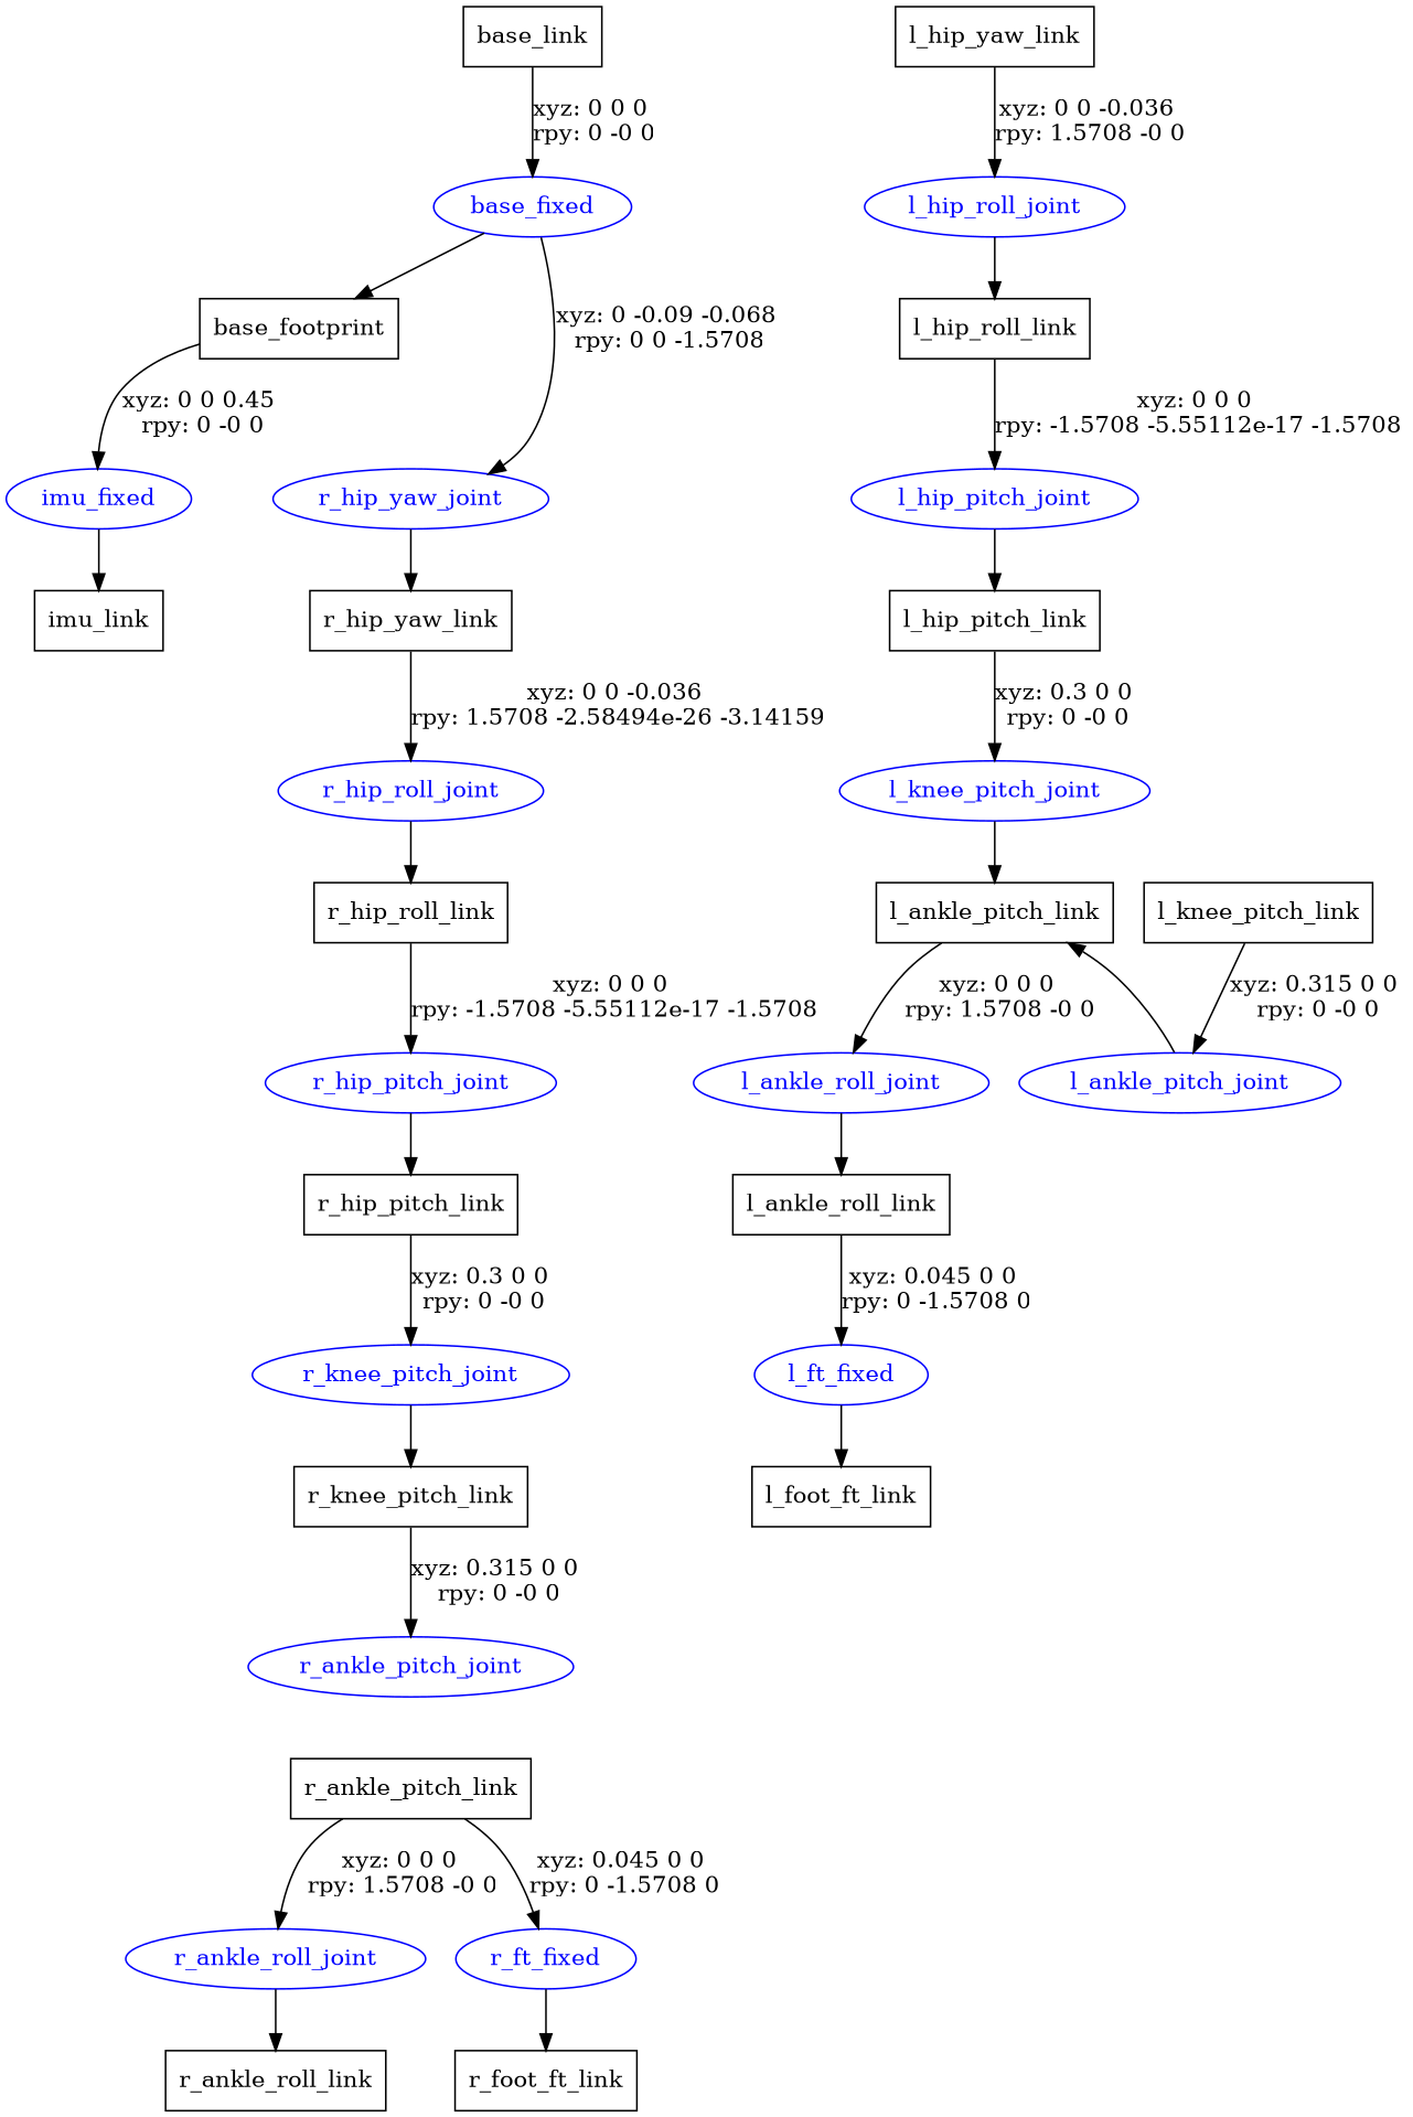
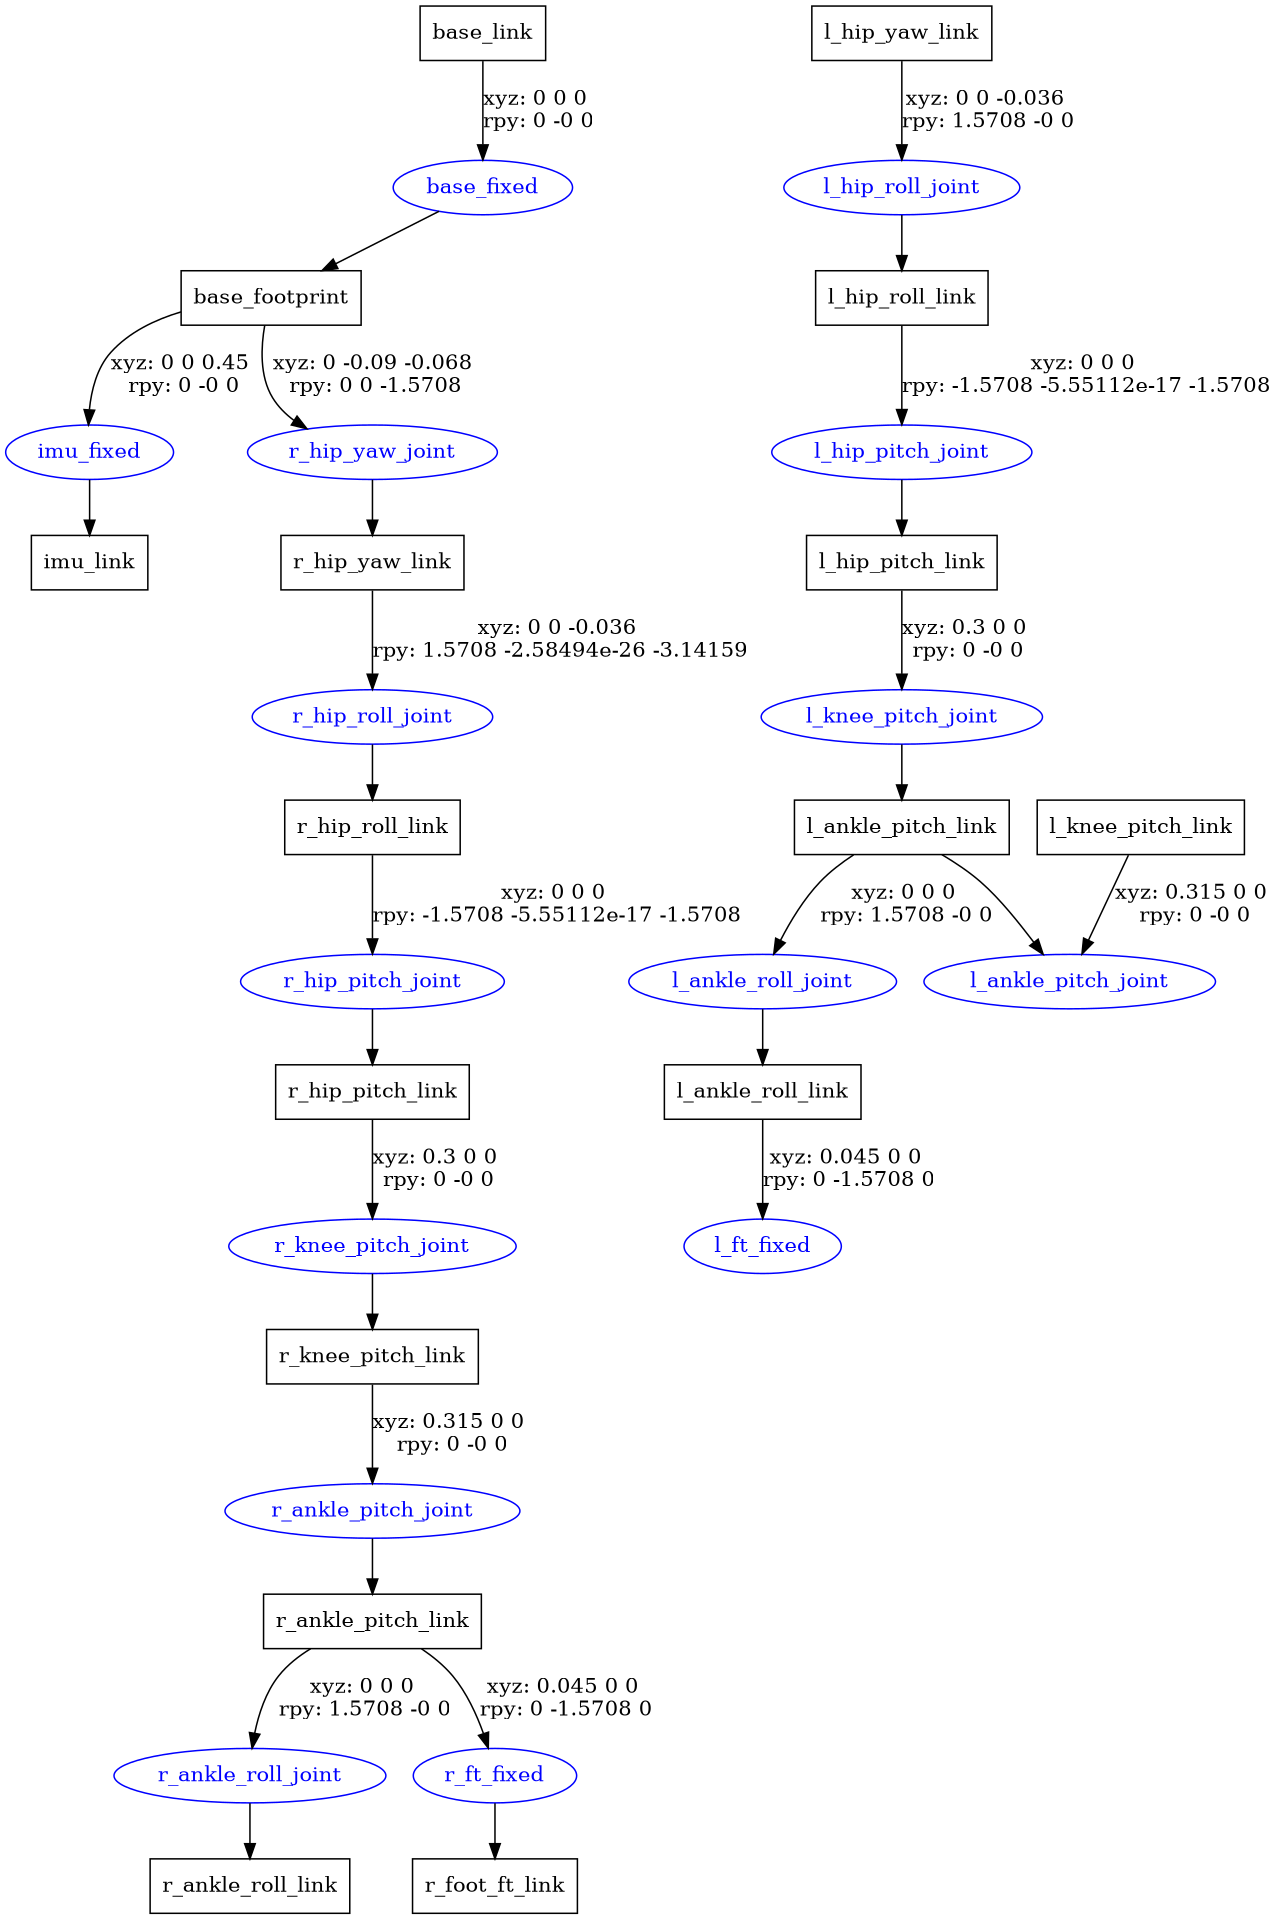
  digraph {
    node [shape=box]
    n1 [label=base_link]
    base_fixed [color=blue fontcolor=blue shape=ellipse]
    n3 [label=base_footprint]
    imu_fixed [color=blue fontcolor=blue shape=ellipse]
    r_hip_yaw_joint [color=blue fontcolor=blue shape=ellipse]
    n6 [label=imu_link]
    n7 [label=r_hip_yaw_link]
    n8 [label=l_hip_yaw_link]
    l_hip_roll_joint [color=blue fontcolor=blue shape=ellipse]
    n10 [label=l_hip_roll_link]
    l_hip_pitch_joint [color=blue fontcolor=blue shape=ellipse]
    n12 [label=l_hip_pitch_link]
    l_knee_pitch_joint [color=blue fontcolor=blue shape=ellipse]
    n14 [label=l_ankle_pitch_link]
    n15 [label=l_knee_pitch_link]
    l_ankle_pitch_joint [color=blue fontcolor=blue shape=ellipse]
    l_ankle_roll_joint [color=blue fontcolor=blue shape=ellipse]
    n18 [label=l_ankle_roll_link]
    l_ft_fixed [color=blue fontcolor=blue shape=ellipse]
-   n20 [label=l_foot_ft_link]
    r_hip_roll_joint [color=blue fontcolor=blue shape=ellipse]
    n22 [label=r_hip_roll_link]
    r_hip_pitch_joint [color=blue fontcolor=blue shape=ellipse]
    n24 [label=r_hip_pitch_link]
    r_knee_pitch_joint [color=blue fontcolor=blue shape=ellipse]
    n26 [label=r_knee_pitch_link]
    r_ankle_pitch_joint [color=blue fontcolor=blue shape=ellipse]
    n28 [label=r_ankle_pitch_link]
    r_ankle_roll_joint [color=blue fontcolor=blue shape=ellipse]
    r_ft_fixed [color=blue fontcolor=blue shape=ellipse]
    n31 [label=r_ankle_roll_link]
    n32 [label=r_foot_ft_link]
    n1 -> base_fixed [label="xyz: 0 0 0 \nrpy: 0 -0 0"]
    base_fixed -> n3
    n3 -> imu_fixed [label="xyz: 0 0 0.45 \nrpy: 0 -0 0"]
-   base_fixed -> r_hip_yaw_joint [label="xyz: 0 -0.09 -0.068 \nrpy: 0 0 -1.5708"]
+   n3 -> r_hip_yaw_joint [label="xyz: 0 -0.09 -0.068 \nrpy: 0 0 -1.5708"]
    imu_fixed -> n6
    r_hip_yaw_joint -> n7
    n7 -> r_hip_roll_joint [label="xyz: 0 0 -0.036 \nrpy: 1.5708 -2.58494e-26 -3.14159"]
    n8 -> l_hip_roll_joint [label="xyz: 0 0 -0.036 \nrpy: 1.5708 -0 0"]
    l_hip_roll_joint -> n10
    n10 -> l_hip_pitch_joint [label="xyz: 0 0 0 \nrpy: -1.5708 -5.55112e-17 -1.5708"]
    l_hip_pitch_joint -> n12
    n12 -> l_knee_pitch_joint [label="xyz: 0.3 0 0 \nrpy: 0 -0 0"]
    l_knee_pitch_joint -> n14
    n14 -> l_ankle_roll_joint [label="xyz: 0 0 0 \nrpy: 1.5708 -0 0"]
    n15 -> l_ankle_pitch_joint [label="xyz: 0.315 0 0 \nrpy: 0 -0 0"]
-   l_ankle_pitch_joint -> n14
+   n14 -> l_ankle_pitch_joint
    l_ankle_roll_joint -> n18
    n18 -> l_ft_fixed [label="xyz: 0.045 0 0 \nrpy: 0 -1.5708 0"]
-   l_ft_fixed -> n20
    r_hip_roll_joint -> n22
    n22 -> r_hip_pitch_joint [label="xyz: 0 0 0 \nrpy: -1.5708 -5.55112e-17 -1.5708"]
    r_hip_pitch_joint -> n24
    n24 -> r_knee_pitch_joint [label="xyz: 0.3 0 0 \nrpy: 0 -0 0"]
    r_knee_pitch_joint -> n26
    n26 -> r_ankle_pitch_joint [label="xyz: 0.315 0 0 \nrpy: 0 -0 0"]
+   r_ankle_pitch_joint -> n28
    n28 -> r_ankle_roll_joint [label="xyz: 0 0 0 \nrpy: 1.5708 -0 0"]
    n28 -> r_ft_fixed [label="xyz: 0.045 0 0 \nrpy: 0 -1.5708 0"]
    r_ankle_roll_joint -> n31
    r_ft_fixed -> n32
  }
